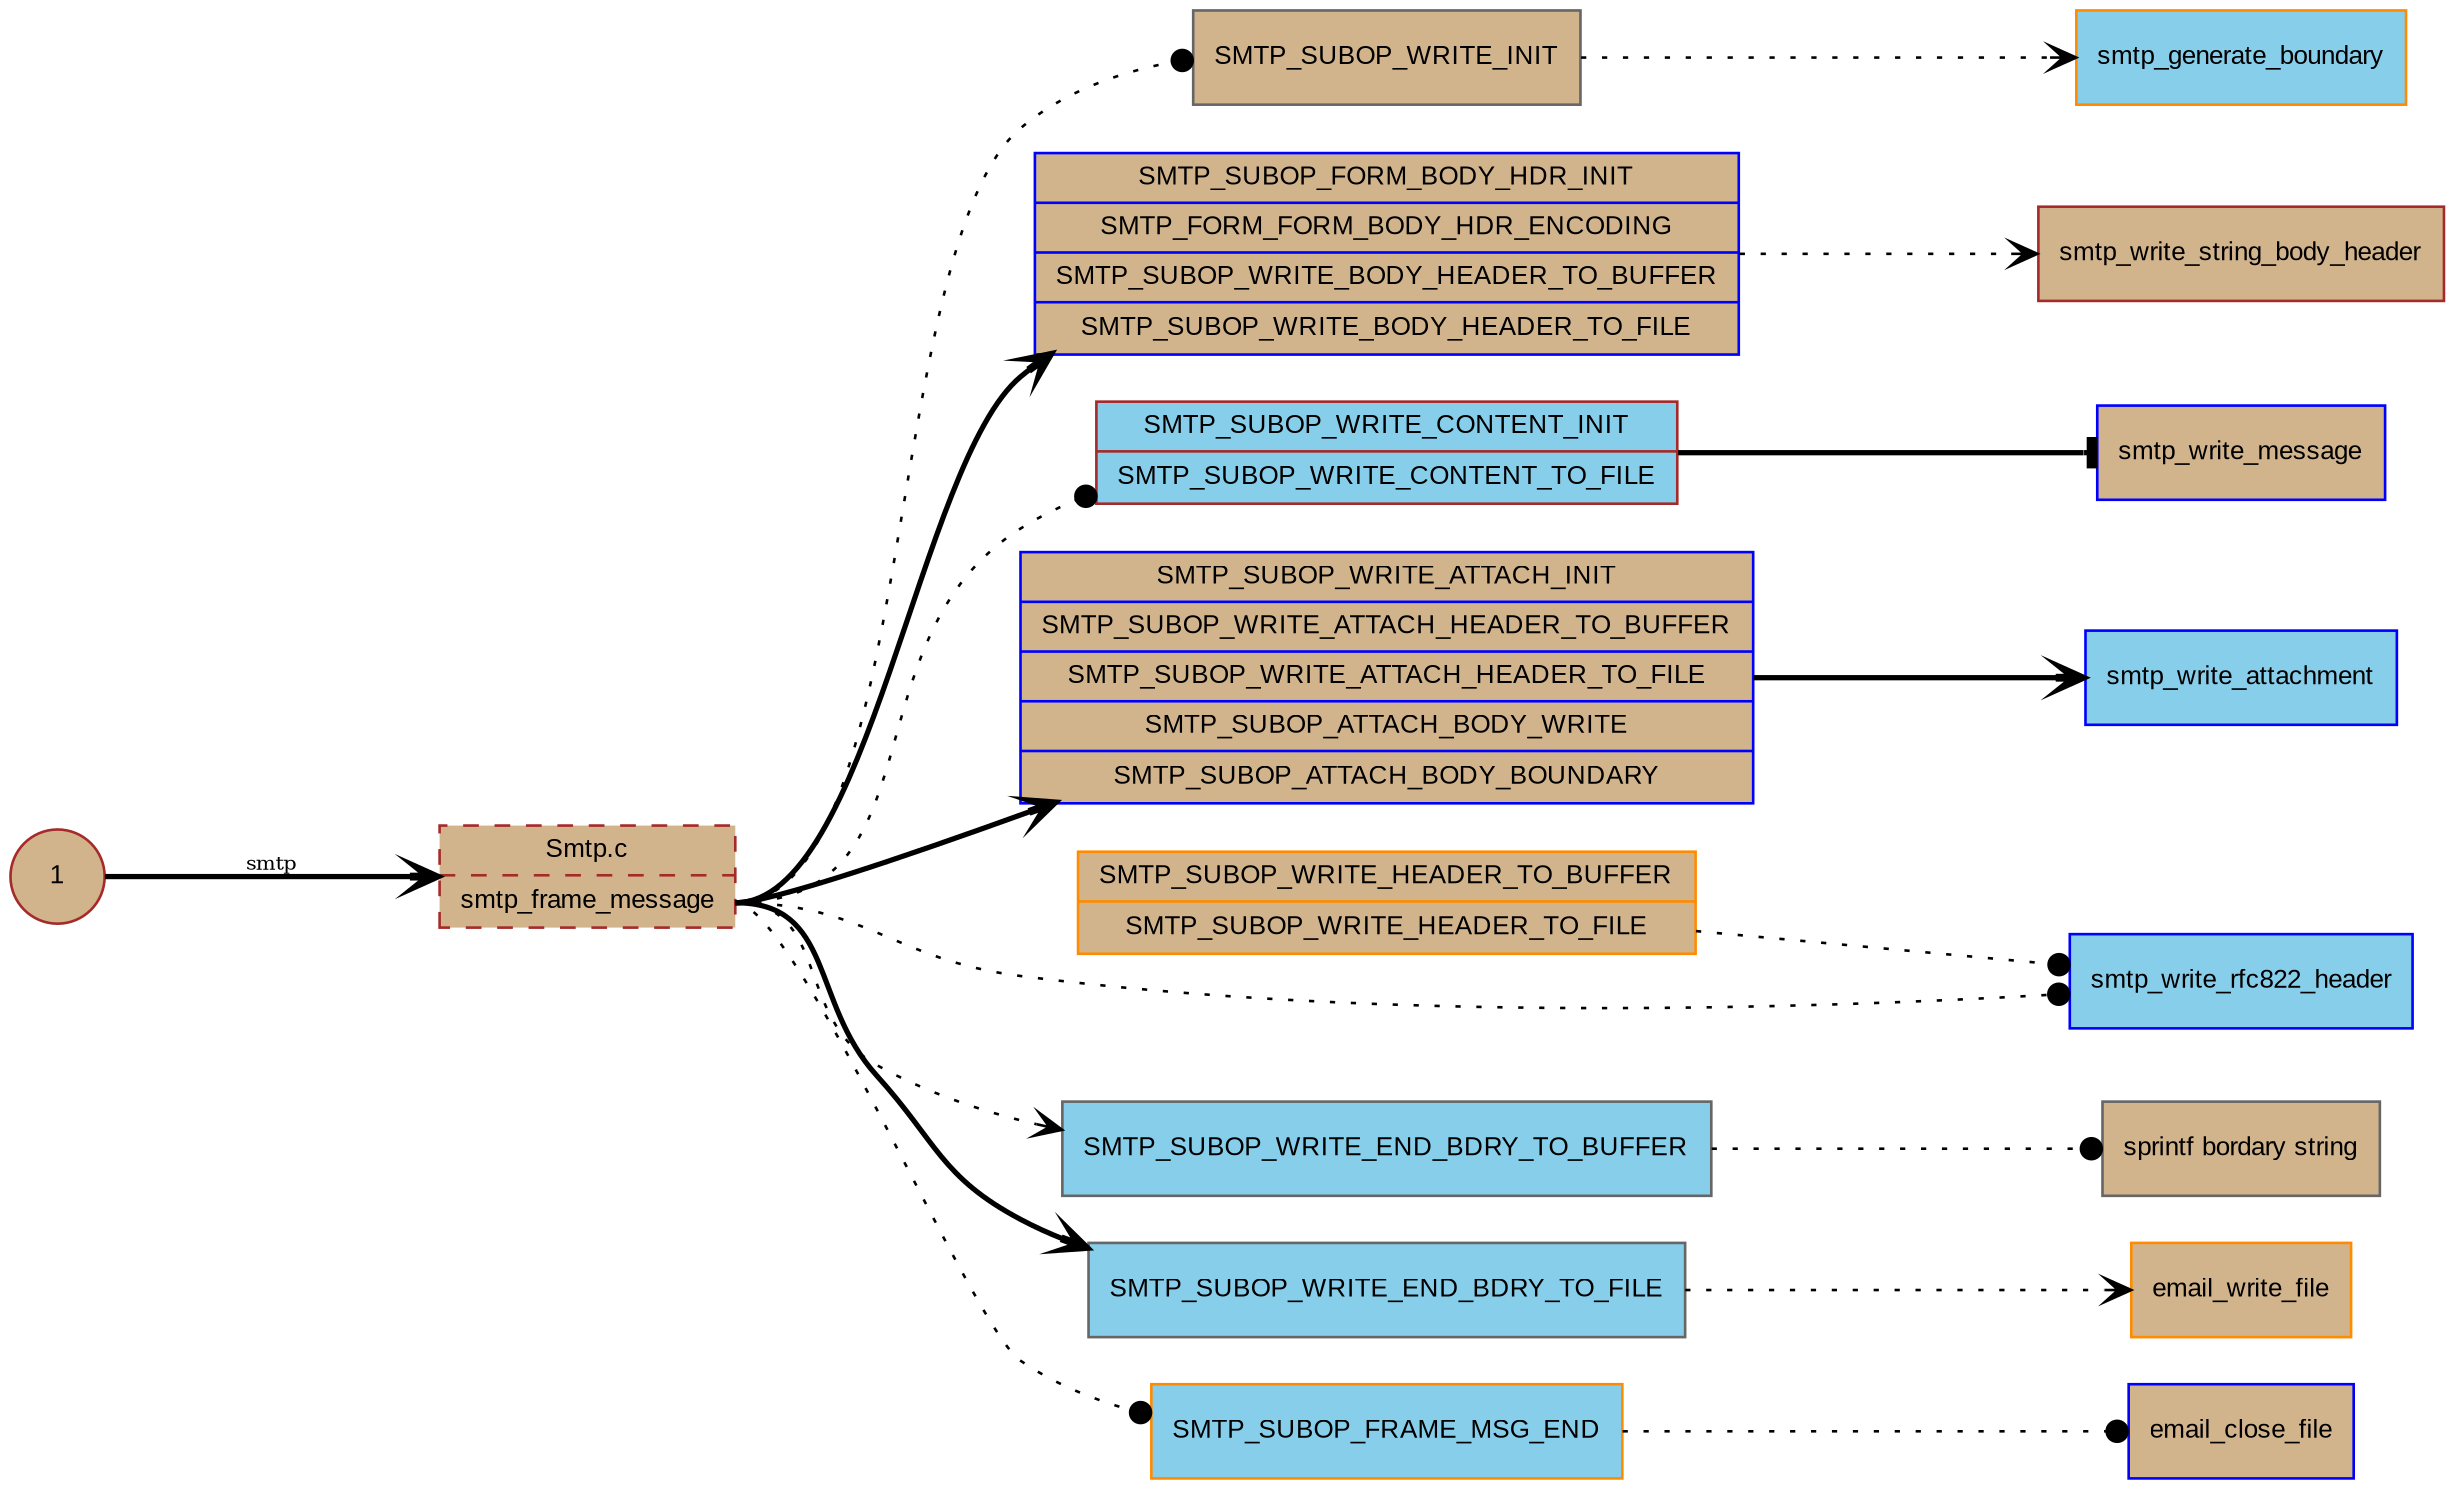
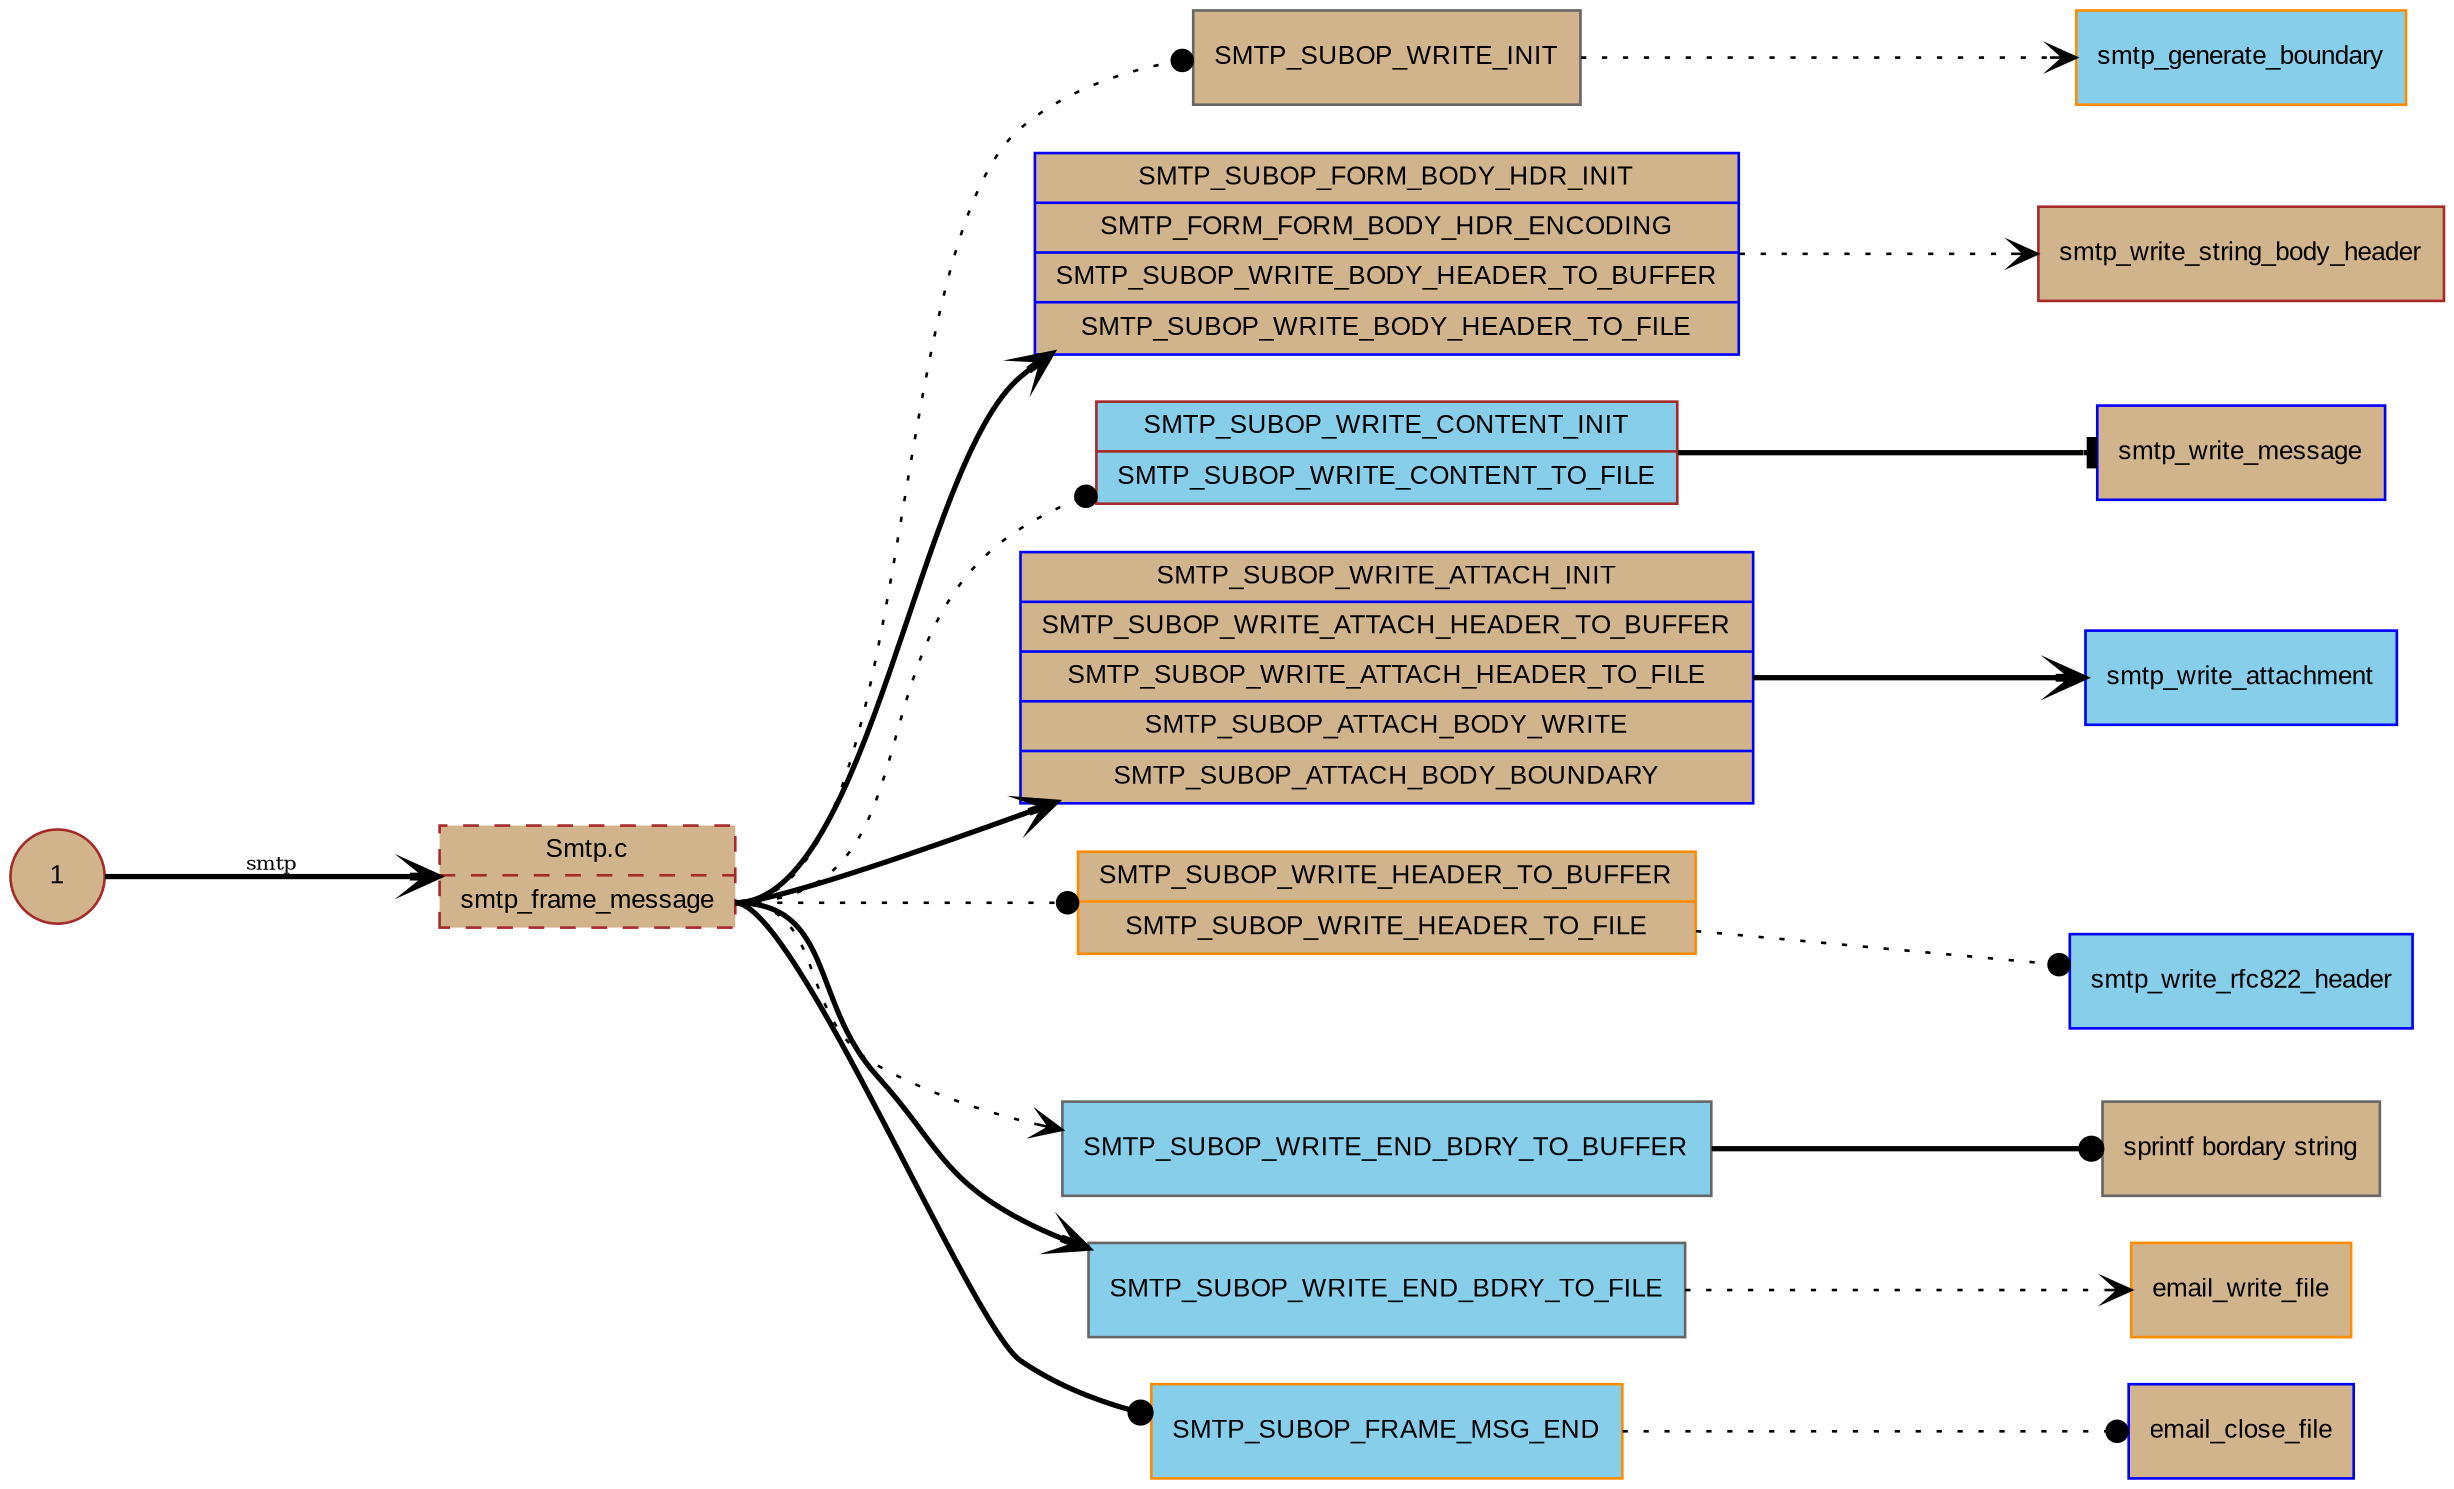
  digraph {
    rankdir=LR
    ranksep=1.5
    splines=true
    node [color=blue fillcolor=tan fontname=Arial fontsize=10 shape=box style=filled]
    edge [arrowhead=vee fontsize=8 labelfontsize=10 style=dotted]
    n1 [color=brown label=1 shape=circle]
    n2 [color=brown label="<0> Smtp.c | <1> smtp_frame_message" shape=record style="dashed,filled"]
    n3 [color=gray40 label=SMTP_SUBOP_WRITE_INIT]
    n4 [color=darkorange label="SMTP_SUBOP_WRITE_HEADER_TO_BUFFER | SMTP_SUBOP_WRITE_HEADER_TO_FILE" shape=record]
    n5 [label="SMTP_SUBOP_FORM_BODY_HDR_INIT | SMTP_FORM_FORM_BODY_HDR_ENCODING | SMTP_SUBOP_WRITE_BODY_HEADER_TO_BUFFER | SMTP_SUBOP_WRITE_BODY_HEADER_TO_FILE" shape=record]
    n6 [color=brown fillcolor=skyblue label="SMTP_SUBOP_WRITE_CONTENT_INIT | SMTP_SUBOP_WRITE_CONTENT_TO_FILE" shape=record]
    n7 [label="SMTP_SUBOP_WRITE_ATTACH_INIT | SMTP_SUBOP_WRITE_ATTACH_HEADER_TO_BUFFER | SMTP_SUBOP_WRITE_ATTACH_HEADER_TO_FILE | SMTP_SUBOP_ATTACH_BODY_WRITE | SMTP_SUBOP_ATTACH_BODY_BOUNDARY" shape=record]
    n8 [color=gray40 fillcolor=skyblue label=SMTP_SUBOP_WRITE_END_BDRY_TO_BUFFER]
    n9 [color=gray40 fillcolor=skyblue label=SMTP_SUBOP_WRITE_END_BDRY_TO_FILE]
    n10 [color=darkorange fillcolor=skyblue label=SMTP_SUBOP_FRAME_MSG_END]
    smtp_generate_boundary [color=darkorange fillcolor=skyblue]
    smtp_write_rfc822_header [fillcolor=skyblue]
    n13 [color=brown label=smtp_write_string_body_header]
    smtp_write_message
    smtp_write_attachment [fillcolor=skyblue]
    "sprintf bordary string" [color=gray40]
    email_write_file [color=darkorange]
    email_close_file
    n1 -> n2 [label=smtp style=bold]
    n2 -> n3 [arrowhead=dot tailport=1]
-   n2 -> smtp_write_rfc822_header [arrowhead=dot tailport=1]
+   n2 -> n4 [arrowhead=dot tailport=1]
    n2 -> n5 [style=bold tailport=1]
    n2 -> n6 [arrowhead=dot tailport=1]
    n2 -> n7 [style=bold tailport=1]
    n2 -> n8 [tailport=1]
    n2 -> n9 [style=bold tailport=1]
-   n2 -> n10 [arrowhead=dot tailport=1]
+   n2 -> n10 [arrowhead=dot style=bold tailport=1]
    n3 -> smtp_generate_boundary
    n4 -> smtp_write_rfc822_header [arrowhead=dot]
    n5 -> n13
    n6 -> smtp_write_message [arrowhead=tee style=bold]
    n7 -> smtp_write_attachment [style=bold]
-   n8 -> "sprintf bordary string" [arrowhead=dot]
+   n8 -> "sprintf bordary string" [arrowhead=dot style=bold]
    n9 -> email_write_file
    n10 -> email_close_file [arrowhead=dot]
  }
